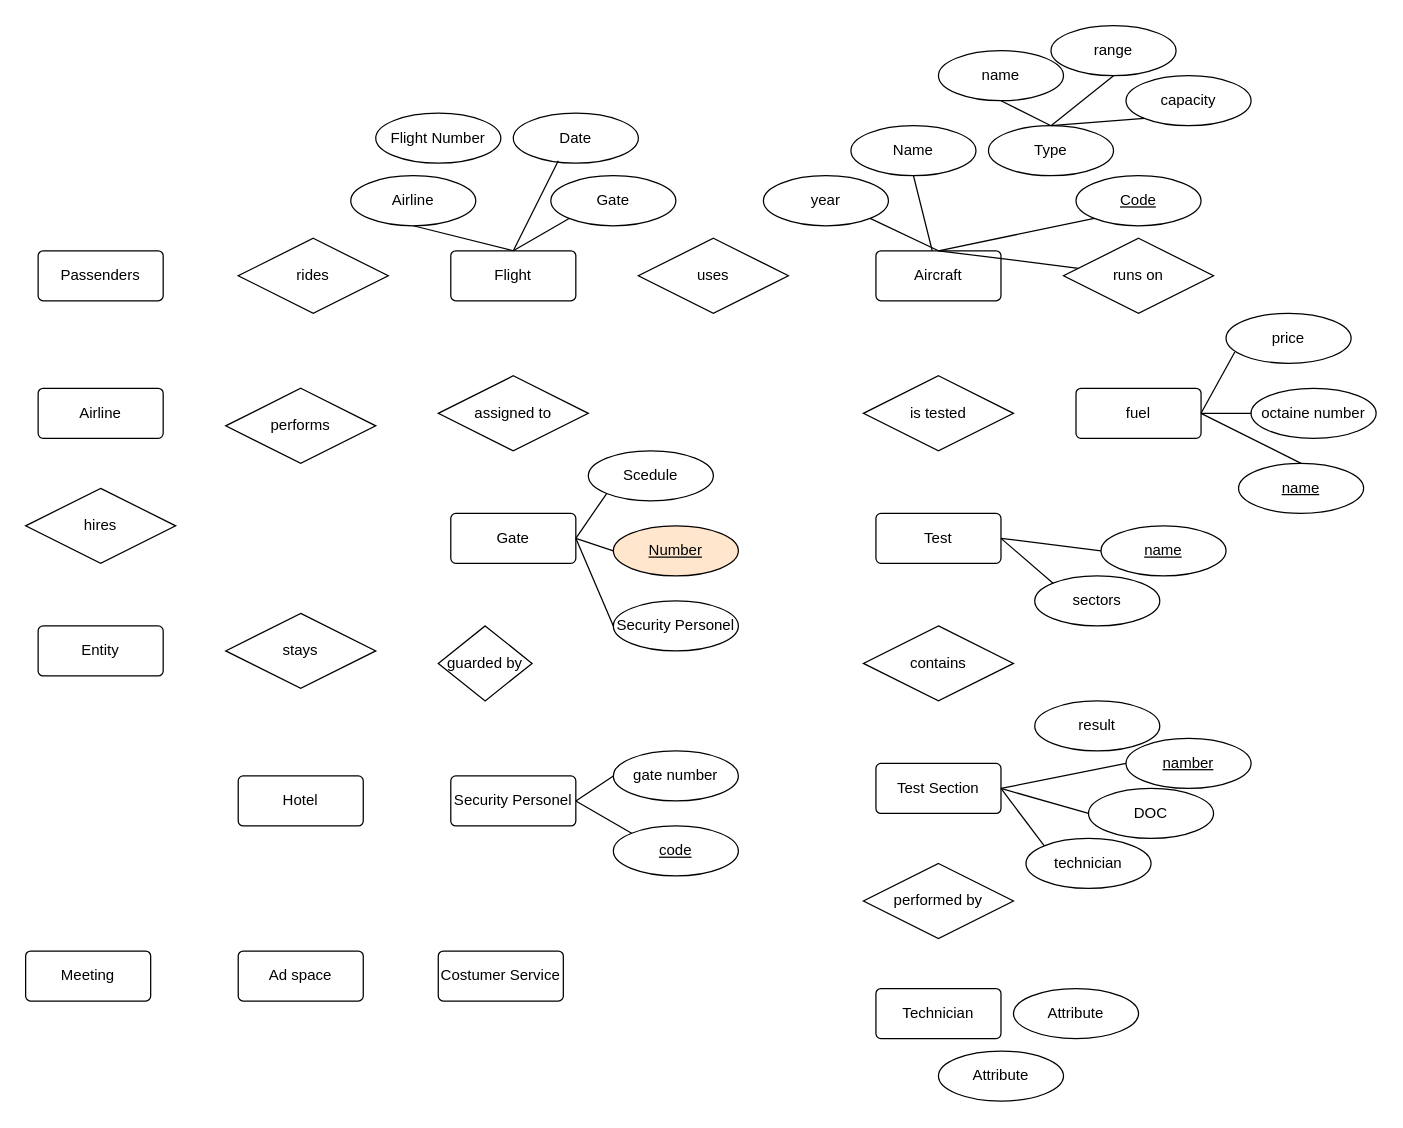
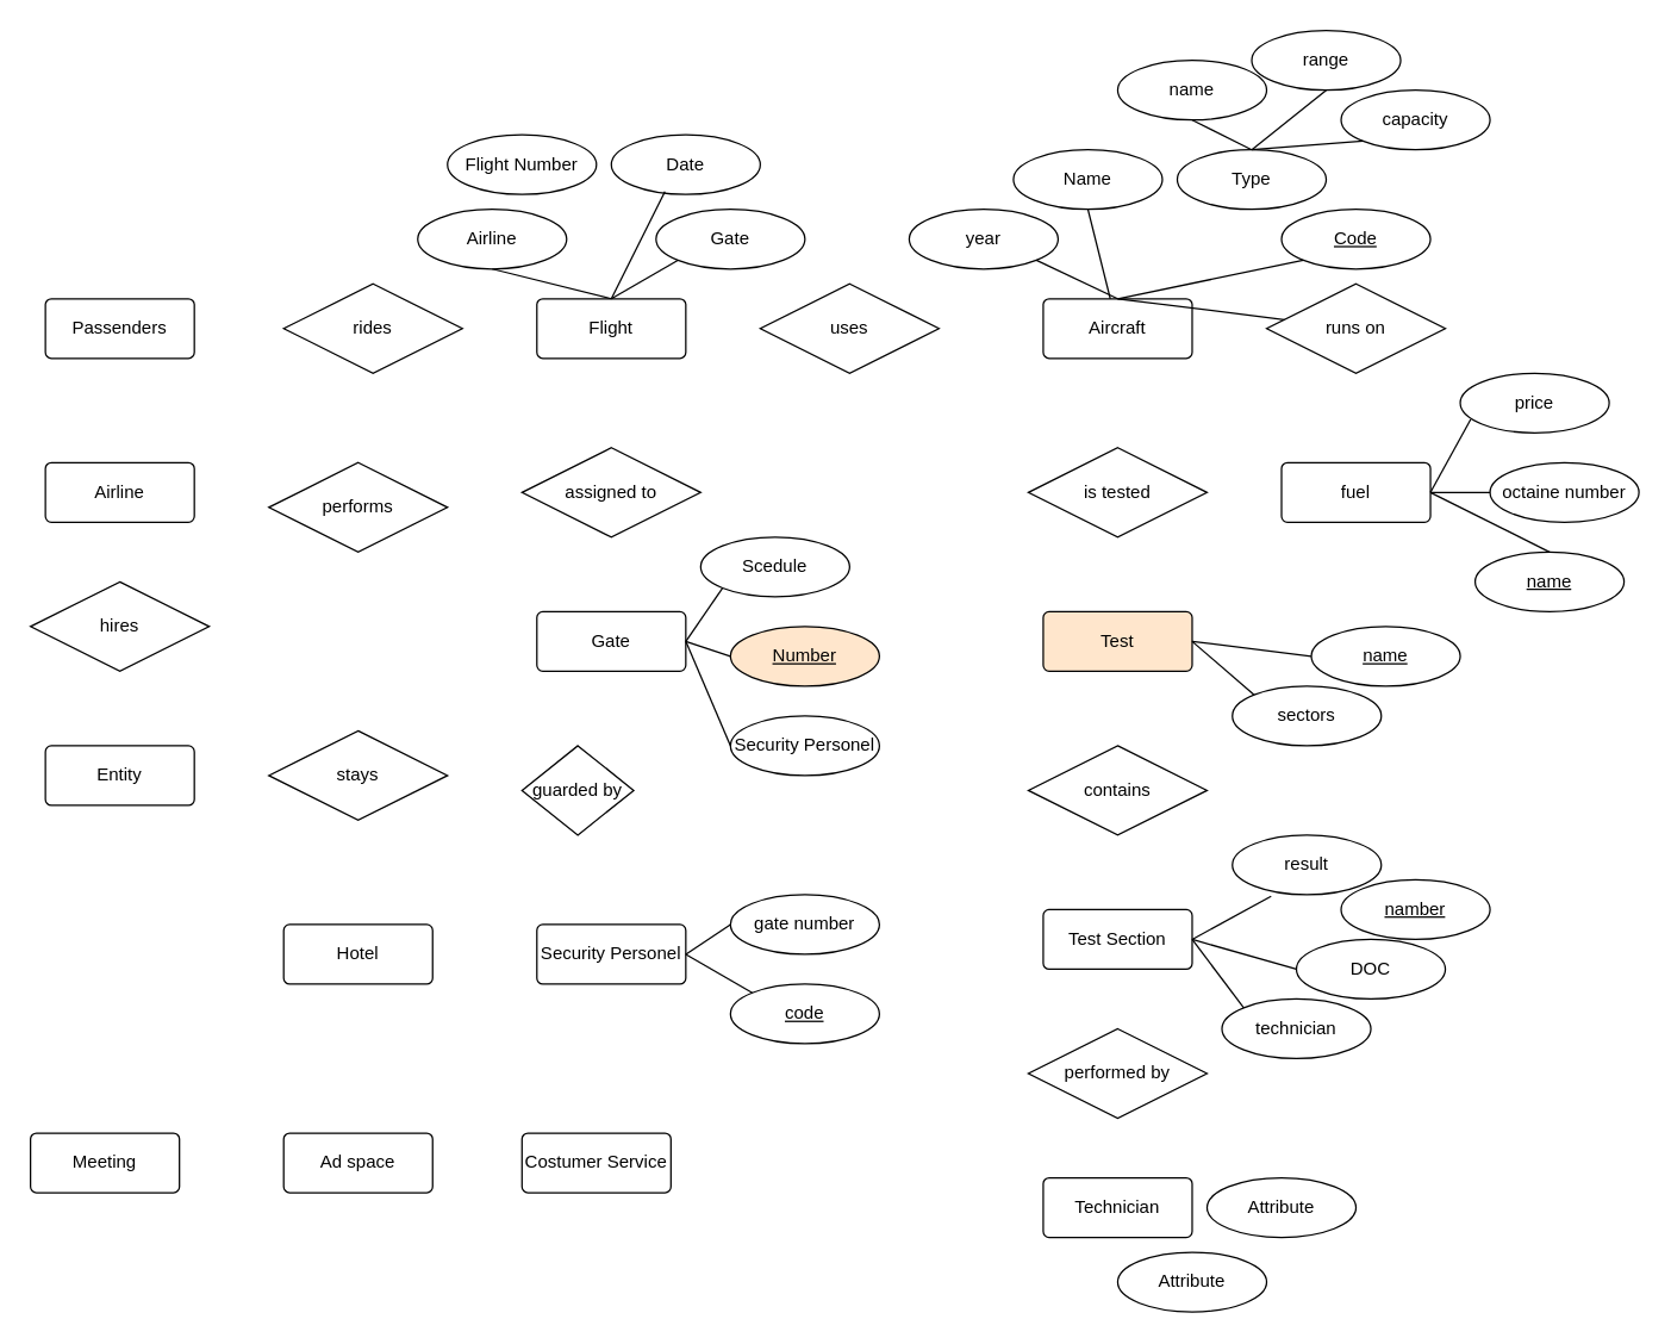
  <mxCell id="0" />
  <mxCell id="1" parent="0" />
  <mxCell id="2" value="Passenders" style="rounded=1;arcSize=10;whiteSpace=wrap;html=1;align=center;" parent="1" vertex="1"><mxGeometry x="30" y="200" width="100" height="40" as="geometry" /></mxCell>
  <mxCell id="3" value="rides" style="shape=rhombus;perimeter=rhombusPerimeter;whiteSpace=wrap;html=1;align=center;" parent="1" vertex="1"><mxGeometry x="190" y="190" width="120" height="60" as="geometry" /></mxCell>
  <mxCell id="4" value="Flight" style="rounded=1;arcSize=10;whiteSpace=wrap;html=1;align=center;" parent="1" vertex="1"><mxGeometry x="360" y="200" width="100" height="40" as="geometry" /></mxCell>
  <mxCell id="5" value="uses" style="shape=rhombus;perimeter=rhombusPerimeter;whiteSpace=wrap;html=1;align=center;" parent="1" vertex="1"><mxGeometry x="510" y="190" width="120" height="60" as="geometry" /></mxCell>
  <mxCell id="6" value="Aircraft" style="rounded=1;arcSize=10;whiteSpace=wrap;html=1;align=center;" parent="1" vertex="1"><mxGeometry x="700" y="200" width="100" height="40" as="geometry" /></mxCell>
  <mxCell id="7" value="assigned to" style="shape=rhombus;perimeter=rhombusPerimeter;whiteSpace=wrap;html=1;align=center;" parent="1" vertex="1"><mxGeometry x="350" y="300" width="120" height="60" as="geometry" /></mxCell>
  <mxCell id="8" value="Gate" style="rounded=1;arcSize=10;whiteSpace=wrap;html=1;align=center;" parent="1" vertex="1"><mxGeometry x="360" y="410" width="100" height="40" as="geometry" /></mxCell>
  <mxCell id="9" value="is tested" style="shape=rhombus;perimeter=rhombusPerimeter;whiteSpace=wrap;html=1;align=center;" parent="1" vertex="1"><mxGeometry x="690" y="300" width="120" height="60" as="geometry" /></mxCell>
  <mxCell id="10" value="runs on" style="shape=rhombus;perimeter=rhombusPerimeter;whiteSpace=wrap;html=1;align=center;" parent="1" vertex="1"><mxGeometry x="850" y="190" width="120" height="60" as="geometry" /></mxCell>
  <mxCell id="11" value="fuel" style="rounded=1;arcSize=10;whiteSpace=wrap;html=1;align=center;" parent="1" vertex="1"><mxGeometry x="860" y="310" width="100" height="40" as="geometry" /></mxCell>
  <mxCell id="12" value="guarded by" style="shape=rhombus;perimeter=rhombusPerimeter;whiteSpace=wrap;html=1;align=center;" parent="1" vertex="1"><mxGeometry x="350" y="500" width="75" height="60" as="geometry" /></mxCell>
  <mxCell id="13" value="Security Personel" style="rounded=1;arcSize=10;whiteSpace=wrap;html=1;align=center;" parent="1" vertex="1"><mxGeometry x="360" y="620" width="100" height="40" as="geometry" /></mxCell>
- <mxCell id="14" value="Test" style="rounded=1;arcSize=10;whiteSpace=wrap;html=1;align=center;" parent="1" vertex="1"><mxGeometry x="700" y="410" width="100" height="40" as="geometry" /></mxCell>
+ <mxCell id="14" value="Test" style="rounded=1;arcSize=10;whiteSpace=wrap;html=1;align=center;fillColor=#ffe6cc;" parent="1" vertex="1"><mxGeometry x="700" y="410" width="100" height="40" as="geometry" /></mxCell>
  <mxCell id="15" value="contains" style="shape=rhombus;perimeter=rhombusPerimeter;whiteSpace=wrap;html=1;align=center;" parent="1" vertex="1"><mxGeometry x="690" y="500" width="120" height="60" as="geometry" /></mxCell>
  <mxCell id="16" value="Test Section" style="rounded=1;arcSize=10;whiteSpace=wrap;html=1;align=center;" parent="1" vertex="1"><mxGeometry x="700" y="610" width="100" height="40" as="geometry" /></mxCell>
  <mxCell id="17" value="performed by" style="shape=rhombus;perimeter=rhombusPerimeter;whiteSpace=wrap;html=1;align=center;" parent="1" vertex="1"><mxGeometry x="690" y="690" width="120" height="60" as="geometry" /></mxCell>
  <mxCell id="18" value="Technician" style="rounded=1;arcSize=10;whiteSpace=wrap;html=1;align=center;" parent="1" vertex="1"><mxGeometry x="700" y="790" width="100" height="40" as="geometry" /></mxCell>
  <mxCell id="19" value="Airline" style="rounded=1;arcSize=10;whiteSpace=wrap;html=1;align=center;" parent="1" vertex="1"><mxGeometry x="30" y="310" width="100" height="40" as="geometry" /></mxCell>
  <mxCell id="20" value="hires" style="shape=rhombus;perimeter=rhombusPerimeter;whiteSpace=wrap;html=1;align=center;" parent="1" vertex="1"><mxGeometry x="20" y="390" width="120" height="60" as="geometry" /></mxCell>
  <mxCell id="21" value="performs" style="shape=rhombus;perimeter=rhombusPerimeter;whiteSpace=wrap;html=1;align=center;" parent="1" vertex="1"><mxGeometry x="180" y="310" width="120" height="60" as="geometry" /></mxCell>
  <mxCell id="22" value="Entity" style="rounded=1;arcSize=10;whiteSpace=wrap;html=1;align=center;" parent="1" vertex="1"><mxGeometry x="30" y="500" width="100" height="40" as="geometry" /></mxCell>
  <mxCell id="23" value="Hotel" style="rounded=1;arcSize=10;whiteSpace=wrap;html=1;align=center;" parent="1" vertex="1"><mxGeometry x="190" y="620" width="100" height="40" as="geometry" /></mxCell>
  <mxCell id="24" value="stays" style="shape=rhombus;perimeter=rhombusPerimeter;whiteSpace=wrap;html=1;align=center;" parent="1" vertex="1"><mxGeometry x="180" y="490" width="120" height="60" as="geometry" /></mxCell>
  <mxCell id="25" value="Ad space" style="rounded=1;arcSize=10;whiteSpace=wrap;html=1;align=center;" parent="1" vertex="1"><mxGeometry x="190" y="760" width="100" height="40" as="geometry" /></mxCell>
  <mxCell id="26" value="Costumer Service" style="rounded=1;arcSize=10;whiteSpace=wrap;html=1;align=center;" parent="1" vertex="1"><mxGeometry x="350" y="760" width="100" height="40" as="geometry" /></mxCell>
  <mxCell id="27" value="Meeting" style="rounded=1;arcSize=10;whiteSpace=wrap;html=1;align=center;" parent="1" vertex="1"><mxGeometry x="20" y="760" width="100" height="40" as="geometry" /></mxCell>
  <mxCell id="28" value="Date" style="ellipse;whiteSpace=wrap;html=1;align=center;" vertex="1" parent="1"><mxGeometry x="410" y="90" width="100" height="40" as="geometry" /></mxCell>
  <mxCell id="29" value="Gate" style="ellipse;whiteSpace=wrap;html=1;align=center;" vertex="1" parent="1"><mxGeometry x="440" y="140" width="100" height="40" as="geometry" /></mxCell>
  <mxCell id="30" value="Airline" style="ellipse;whiteSpace=wrap;html=1;align=center;" vertex="1" parent="1"><mxGeometry x="280" y="140" width="100" height="40" as="geometry" /></mxCell>
  <mxCell id="31" value="Flight Number" style="ellipse;whiteSpace=wrap;html=1;align=center;" vertex="1" parent="1"><mxGeometry x="300" y="90" width="100" height="40" as="geometry" /></mxCell>
  <mxCell id="32" value="" style="endArrow=none;html=1;rounded=0;entryX=0;entryY=1;entryDx=0;entryDy=0;exitX=0.5;exitY=0;exitDx=0;exitDy=0;" edge="1" parent="1" source="4" target="29"><mxGeometry width="50" height="50" relative="1" as="geometry"><mxPoint x="390" y="180" as="sourcePoint" /><mxPoint x="440" y="130" as="targetPoint" /></mxGeometry></mxCell>
  <mxCell id="33" value="" style="endArrow=none;html=1;rounded=0;exitX=0.5;exitY=0;exitDx=0;exitDy=0;entryX=0.36;entryY=0.95;entryDx=0;entryDy=0;entryPerimeter=0;" edge="1" parent="1" source="4" target="28"><mxGeometry width="50" height="50" relative="1" as="geometry"><mxPoint x="400" y="170" as="sourcePoint" /><mxPoint x="450" y="120" as="targetPoint" /></mxGeometry></mxCell>
  <mxCell id="34" value="" style="endArrow=none;html=1;rounded=0;entryX=0.5;entryY=1;entryDx=0;entryDy=0;exitX=0.5;exitY=0;exitDx=0;exitDy=0;" edge="1" parent="1" source="4" target="30"><mxGeometry width="50" height="50" relative="1" as="geometry"><mxPoint x="320" y="220" as="sourcePoint" /><mxPoint x="370" y="170" as="targetPoint" /></mxGeometry></mxCell>
  <mxCell id="35" value="year" style="ellipse;whiteSpace=wrap;html=1;align=center;" vertex="1" parent="1"><mxGeometry x="610" y="140" width="100" height="40" as="geometry" /></mxCell>
  <mxCell id="36" value="Scedule" style="ellipse;whiteSpace=wrap;html=1;align=center;" vertex="1" parent="1"><mxGeometry x="470" y="360" width="100" height="40" as="geometry" /></mxCell>
  <mxCell id="37" value="Number" style="ellipse;whiteSpace=wrap;html=1;align=center;fontStyle=4;fillColor=#ffe6cc;" vertex="1" parent="1"><mxGeometry x="490" y="420" width="100" height="40" as="geometry" /></mxCell>
  <mxCell id="38" value="Security Personel" style="ellipse;whiteSpace=wrap;html=1;align=center;" vertex="1" parent="1"><mxGeometry x="490" y="480" width="100" height="40" as="geometry" /></mxCell>
  <mxCell id="39" value="" style="endArrow=none;html=1;rounded=0;entryX=0;entryY=0.5;entryDx=0;entryDy=0;" edge="1" parent="1" target="37"><mxGeometry relative="1" as="geometry"><mxPoint x="460" y="430" as="sourcePoint" /><mxPoint x="560" y="430" as="targetPoint" /></mxGeometry></mxCell>
  <mxCell id="40" value="" style="endArrow=none;html=1;rounded=0;entryX=0;entryY=1;entryDx=0;entryDy=0;exitX=1;exitY=0.5;exitDx=0;exitDy=0;" edge="1" parent="1" source="8" target="36"><mxGeometry relative="1" as="geometry"><mxPoint x="360" y="400" as="sourcePoint" /><mxPoint x="520" y="400" as="targetPoint" /></mxGeometry></mxCell>
  <mxCell id="41" value="" style="endArrow=none;html=1;rounded=0;exitX=0;exitY=0.5;exitDx=0;exitDy=0;entryX=1;entryY=0.5;entryDx=0;entryDy=0;" edge="1" parent="1" source="38" target="8"><mxGeometry width="50" height="50" relative="1" as="geometry"><mxPoint x="410" y="490" as="sourcePoint" /><mxPoint x="460" y="440" as="targetPoint" /></mxGeometry></mxCell>
  <mxCell id="42" value="Name" style="ellipse;whiteSpace=wrap;html=1;align=center;" vertex="1" parent="1"><mxGeometry x="680" y="100" width="100" height="40" as="geometry" /></mxCell>
  <mxCell id="43" value="Type" style="ellipse;whiteSpace=wrap;html=1;align=center;" vertex="1" parent="1"><mxGeometry x="790" y="100" width="100" height="40" as="geometry" /></mxCell>
  <mxCell id="44" value="Code" style="ellipse;whiteSpace=wrap;html=1;align=center;fontStyle=4;" vertex="1" parent="1"><mxGeometry x="860" y="140" width="100" height="40" as="geometry" /></mxCell>
  <mxCell id="45" value="" style="endArrow=none;html=1;rounded=0;exitX=0.5;exitY=0;exitDx=0;exitDy=0;" edge="1" parent="1" source="6" target="10"><mxGeometry relative="1" as="geometry"><mxPoint x="720" y="140" as="sourcePoint" /><mxPoint x="880" y="140" as="targetPoint" /></mxGeometry></mxCell>
  <mxCell id="46" value="" style="endArrow=none;html=1;rounded=0;entryX=0.5;entryY=1;entryDx=0;entryDy=0;" edge="1" parent="1" source="6" target="42"><mxGeometry relative="1" as="geometry"><mxPoint x="740" y="150" as="sourcePoint" /><mxPoint x="830" y="90" as="targetPoint" /></mxGeometry></mxCell>
  <mxCell id="47" value="" style="endArrow=none;html=1;rounded=0;exitX=0.5;exitY=0;exitDx=0;exitDy=0;entryX=1;entryY=1;entryDx=0;entryDy=0;" edge="1" parent="1" source="6" target="35"><mxGeometry relative="1" as="geometry"><mxPoint x="710" y="180" as="sourcePoint" /><mxPoint x="800" y="120" as="targetPoint" /></mxGeometry></mxCell>
  <mxCell id="48" value="" style="endArrow=none;html=1;rounded=0;entryX=0;entryY=1;entryDx=0;entryDy=0;exitX=0.5;exitY=0;exitDx=0;exitDy=0;" edge="1" parent="1" source="6" target="44"><mxGeometry relative="1" as="geometry"><mxPoint x="780" y="160" as="sourcePoint" /><mxPoint x="870" y="100" as="targetPoint" /></mxGeometry></mxCell>
  <mxCell id="49" value="range" style="ellipse;whiteSpace=wrap;html=1;align=center;" vertex="1" parent="1"><mxGeometry x="840" y="20" width="100" height="40" as="geometry" /></mxCell>
  <mxCell id="50" value="capacity" style="ellipse;whiteSpace=wrap;html=1;align=center;" vertex="1" parent="1"><mxGeometry x="900" y="60" width="100" height="40" as="geometry" /></mxCell>
  <mxCell id="51" value="name" style="ellipse;whiteSpace=wrap;html=1;align=center;" vertex="1" parent="1"><mxGeometry x="750" y="40" width="100" height="40" as="geometry" /></mxCell>
  <mxCell id="52" value="" style="endArrow=none;html=1;rounded=0;exitX=0.5;exitY=0;exitDx=0;exitDy=0;entryX=0;entryY=1;entryDx=0;entryDy=0;" edge="1" parent="1" source="43" target="50"><mxGeometry relative="1" as="geometry"><mxPoint x="820" y="90" as="sourcePoint" /><mxPoint x="980" y="90" as="targetPoint" /></mxGeometry></mxCell>
  <mxCell id="53" value="" style="endArrow=none;html=1;rounded=0;entryX=0.5;entryY=1;entryDx=0;entryDy=0;exitX=0.5;exitY=0;exitDx=0;exitDy=0;" edge="1" parent="1" source="43" target="49"><mxGeometry relative="1" as="geometry"><mxPoint x="870" y="70" as="sourcePoint" /><mxPoint x="960" y="10" as="targetPoint" /></mxGeometry></mxCell>
  <mxCell id="54" value="" style="endArrow=none;html=1;rounded=0;exitX=0.5;exitY=0;exitDx=0;exitDy=0;entryX=0.5;entryY=1;entryDx=0;entryDy=0;" edge="1" parent="1" source="43" target="51"><mxGeometry relative="1" as="geometry"><mxPoint x="850" y="70" as="sourcePoint" /><mxPoint x="940" y="10" as="targetPoint" /></mxGeometry></mxCell>
  <mxCell id="55" value="price" style="ellipse;whiteSpace=wrap;html=1;align=center;" vertex="1" parent="1"><mxGeometry x="980" y="250" width="100" height="40" as="geometry" /></mxCell>
  <mxCell id="56" value="octaine number" style="ellipse;whiteSpace=wrap;html=1;align=center;" vertex="1" parent="1"><mxGeometry x="1000" y="310" width="100" height="40" as="geometry" /></mxCell>
  <mxCell id="57" value="name" style="ellipse;whiteSpace=wrap;html=1;align=center;fontStyle=4;" vertex="1" parent="1"><mxGeometry x="990" y="370" width="100" height="40" as="geometry" /></mxCell>
  <mxCell id="58" value="" style="endArrow=none;html=1;rounded=0;entryX=0.07;entryY=0.775;entryDx=0;entryDy=0;entryPerimeter=0;exitX=1;exitY=0.5;exitDx=0;exitDy=0;" edge="1" parent="1" source="11" target="55"><mxGeometry relative="1" as="geometry"><mxPoint x="860" y="320" as="sourcePoint" /><mxPoint x="1020" y="320" as="targetPoint" /></mxGeometry></mxCell>
  <mxCell id="59" value="" style="endArrow=none;html=1;rounded=0;exitX=1;exitY=0.5;exitDx=0;exitDy=0;entryX=0;entryY=0.5;entryDx=0;entryDy=0;" edge="1" parent="1" source="11" target="56"><mxGeometry relative="1" as="geometry"><mxPoint x="980" y="350" as="sourcePoint" /><mxPoint x="1070" y="290" as="targetPoint" /></mxGeometry></mxCell>
  <mxCell id="60" value="" style="endArrow=none;html=1;rounded=0;exitX=1;exitY=0.5;exitDx=0;exitDy=0;entryX=0.5;entryY=0;entryDx=0;entryDy=0;" edge="1" parent="1" source="11" target="57"><mxGeometry relative="1" as="geometry"><mxPoint x="940" y="370" as="sourcePoint" /><mxPoint x="1030" y="310" as="targetPoint" /></mxGeometry></mxCell>
  <mxCell id="61" value="gate number" style="ellipse;whiteSpace=wrap;html=1;align=center;" vertex="1" parent="1"><mxGeometry x="490" y="600" width="100" height="40" as="geometry" /></mxCell>
  <mxCell id="62" value="code" style="ellipse;whiteSpace=wrap;html=1;align=center;fontStyle=4;" vertex="1" parent="1"><mxGeometry x="490" y="660" width="100" height="40" as="geometry" /></mxCell>
  <mxCell id="63" value="" style="endArrow=none;html=1;rounded=0;exitX=1;exitY=0.5;exitDx=0;exitDy=0;entryX=0;entryY=0.5;entryDx=0;entryDy=0;" edge="1" parent="1" source="13" target="61"><mxGeometry relative="1" as="geometry"><mxPoint x="450" y="590" as="sourcePoint" /><mxPoint x="540" y="530" as="targetPoint" /></mxGeometry></mxCell>
  <mxCell id="64" value="" style="endArrow=none;html=1;rounded=0;exitX=1;exitY=0.5;exitDx=0;exitDy=0;entryX=0;entryY=0;entryDx=0;entryDy=0;" edge="1" parent="1" source="13" target="62"><mxGeometry relative="1" as="geometry"><mxPoint x="470" y="660" as="sourcePoint" /><mxPoint x="560" y="600" as="targetPoint" /></mxGeometry></mxCell>
  <mxCell id="65" value="sectors" style="ellipse;whiteSpace=wrap;html=1;align=center;" vertex="1" parent="1"><mxGeometry x="827" y="460" width="100" height="40" as="geometry" /></mxCell>
  <mxCell id="66" value="name" style="ellipse;whiteSpace=wrap;html=1;align=center;fontStyle=4;" vertex="1" parent="1"><mxGeometry x="880" y="420" width="100" height="40" as="geometry" /></mxCell>
  <mxCell id="67" value="result" style="ellipse;whiteSpace=wrap;html=1;align=center;" vertex="1" parent="1"><mxGeometry x="827" y="560" width="100" height="40" as="geometry" /></mxCell>
  <mxCell id="68" value="DOC" style="ellipse;whiteSpace=wrap;html=1;align=center;" vertex="1" parent="1"><mxGeometry x="870" y="630" width="100" height="40" as="geometry" /></mxCell>
  <mxCell id="69" value="technician" style="ellipse;whiteSpace=wrap;html=1;align=center;" vertex="1" parent="1"><mxGeometry x="820" y="670" width="100" height="40" as="geometry" /></mxCell>
  <mxCell id="70" value="namber" style="ellipse;whiteSpace=wrap;html=1;align=center;fontStyle=4;" vertex="1" parent="1"><mxGeometry x="900" y="590" width="100" height="40" as="geometry" /></mxCell>
  <mxCell id="71" value="Attribute" style="ellipse;whiteSpace=wrap;html=1;align=center;" vertex="1" parent="1"><mxGeometry x="810" y="790" width="100" height="40" as="geometry" /></mxCell>
  <mxCell id="72" value="Attribute" style="ellipse;whiteSpace=wrap;html=1;align=center;" vertex="1" parent="1"><mxGeometry x="750" y="840" width="100" height="40" as="geometry" /></mxCell>
- <mxCell id="73" value="" style="endArrow=none;html=1;rounded=0;exitX=1;exitY=0.5;exitDx=0;exitDy=0;entryX=0;entryY=0.5;entryDx=0;entryDy=0;entryPerimeter=0;" edge="1" parent="1" source="16" target="70"><mxGeometry relative="1" as="geometry"><mxPoint x="790" y="630" as="sourcePoint" /><mxPoint x="910" y="630" as="targetPoint" /></mxGeometry></mxCell>
+ <mxCell id="74" value="" style="endArrow=none;html=1;rounded=0;exitX=1;exitY=0.5;exitDx=0;exitDy=0;entryX=0.26;entryY=1.025;entryDx=0;entryDy=0;entryPerimeter=0;" edge="1" parent="1" source="16" target="67"><mxGeometry relative="1" as="geometry"><mxPoint x="800" y="590" as="sourcePoint" /><mxPoint x="910" y="580" as="targetPoint" /></mxGeometry></mxCell>
  <mxCell id="75" value="" style="endArrow=none;html=1;rounded=0;exitX=1;exitY=0.5;exitDx=0;exitDy=0;entryX=0;entryY=0.5;entryDx=0;entryDy=0;" edge="1" parent="1" source="16" target="68"><mxGeometry relative="1" as="geometry"><mxPoint x="820" y="650" as="sourcePoint" /><mxPoint x="930" y="640" as="targetPoint" /></mxGeometry></mxCell>
  <mxCell id="76" value="" style="endArrow=none;html=1;rounded=0;exitX=1;exitY=0.5;exitDx=0;exitDy=0;entryX=0;entryY=0;entryDx=0;entryDy=0;" edge="1" parent="1" source="16" target="69"><mxGeometry relative="1" as="geometry"><mxPoint x="820" y="660" as="sourcePoint" /><mxPoint x="930" y="650" as="targetPoint" /></mxGeometry></mxCell>
  <mxCell id="77" value="" style="endArrow=none;html=1;rounded=0;exitX=1;exitY=0.5;exitDx=0;exitDy=0;entryX=0;entryY=0.5;entryDx=0;entryDy=0;" edge="1" parent="1" source="14" target="66"><mxGeometry relative="1" as="geometry"><mxPoint x="830" y="440" as="sourcePoint" /><mxPoint x="940" y="430" as="targetPoint" /></mxGeometry></mxCell>
  <mxCell id="78" value="" style="endArrow=none;html=1;rounded=0;exitX=1;exitY=0.5;exitDx=0;exitDy=0;entryX=0;entryY=0;entryDx=0;entryDy=0;" edge="1" parent="1" source="14" target="65"><mxGeometry relative="1" as="geometry"><mxPoint x="820" y="450" as="sourcePoint" /><mxPoint x="930" y="440" as="targetPoint" /></mxGeometry></mxCell>
